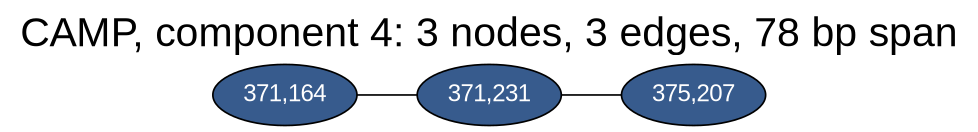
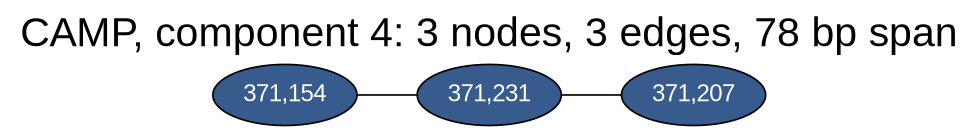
  graph {
    fontname="Liberation Sans"
    fontsize=24
    label="CAMP, component 4: 3 nodes, 3 edges, 78 bp span"
    labelloc=t
    rankdir=LR
    node [fillcolor="#375b8d" fontcolor="#ffffff" fontname="Liberation Sans" style=filled]
    edge [fontname="Liberation Sans"]
-   "371,154" [label="371,164"]
+   "371,154"
    "371,231"
-   "371,207" [label="375,207"]
+   "371,207"
    "371,154" -- "371,231"
    "371,231" -- "371,207"
  }
